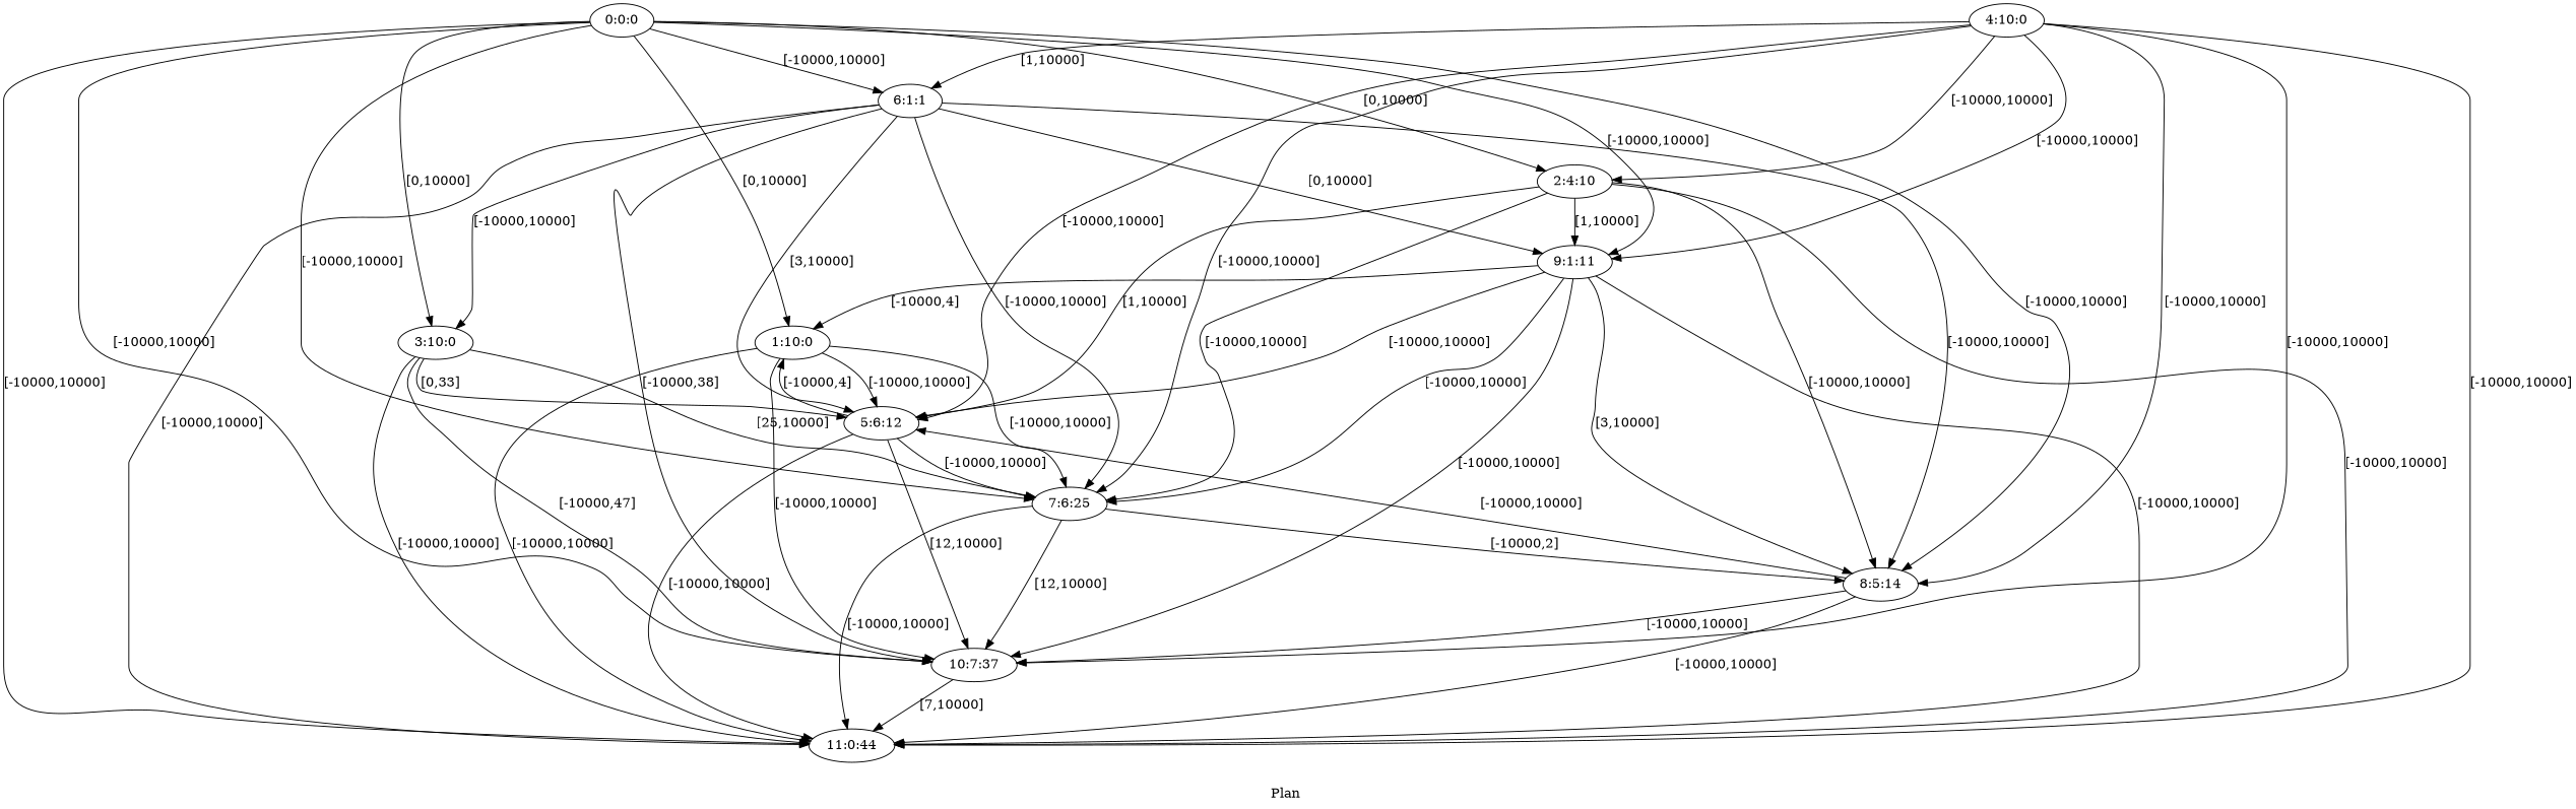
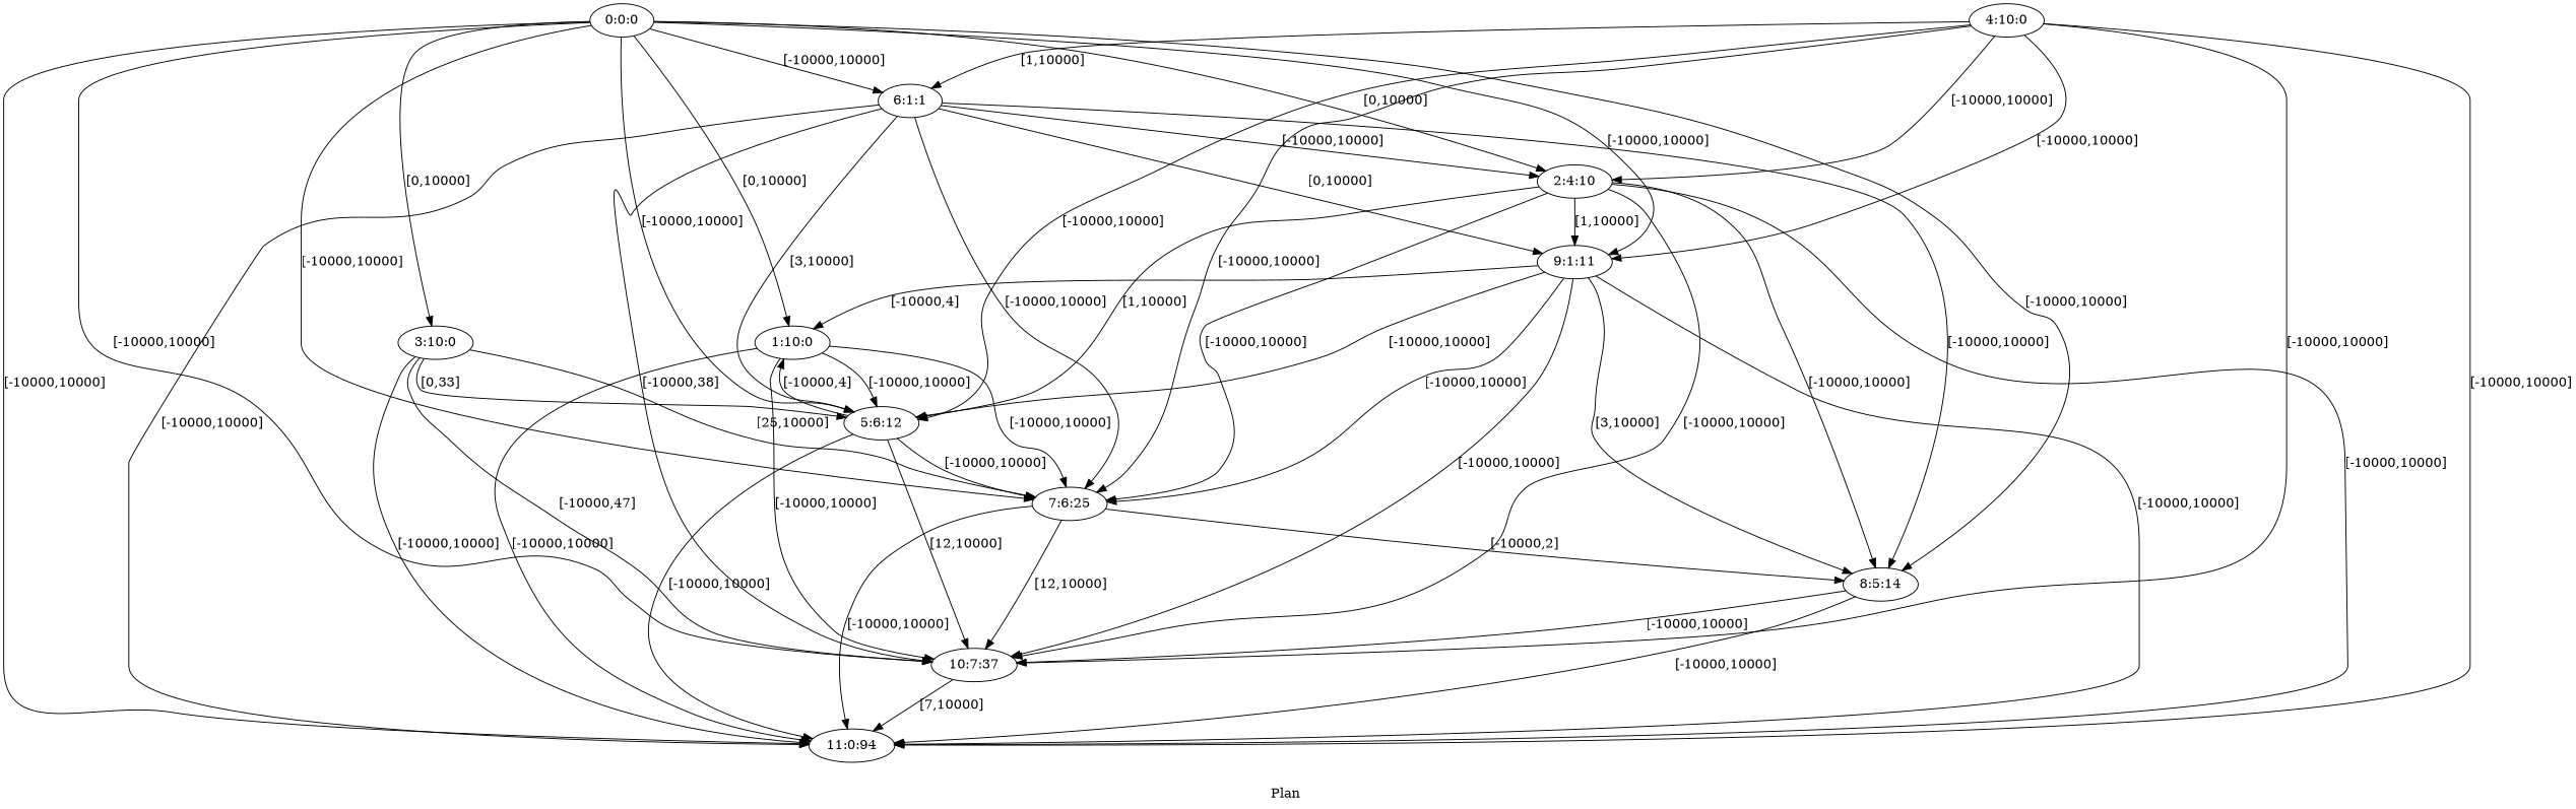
  digraph {
    fldt=0.495636
    label="Plan "
    nodesep=.45
    rankdir=TB
    "0:0:0"
    "1:10:0"
    "2:4:10"
    "3:10:0"
    "5:6:12"
    "6:1:1"
    "7:6:25"
    "8:5:14"
    "9:1:11"
    "10:7:37"
-   "11:0:44"
+   "11:0:44" [label="11:0:94"]
    "4:10:0"
    "0:0:0" -> "1:10:0" [label="[0,10000]"]
    "0:0:0" -> "2:4:10" [label="[0,10000]"]
    "0:0:0" -> "3:10:0" [label="[0,10000]"]
-   "8:5:14" -> "5:6:12" [label="[-10000,10000]"]
+   "0:0:0" -> "5:6:12" [label="[-10000,10000]"]
    "0:0:0" -> "6:1:1" [label="[-10000,10000]"]
    "0:0:0" -> "7:6:25" [label="[-10000,10000]"]
    "0:0:0" -> "8:5:14" [label="[-10000,10000]"]
    "0:0:0" -> "9:1:11" [label="[-10000,10000]"]
    "0:0:0" -> "10:7:37" [label="[-10000,10000]"]
    "0:0:0" -> "11:0:44" [label="[-10000,10000]"]
    "1:10:0" -> "5:6:12" [label="[-10000,10000]"]
    "1:10:0" -> "7:6:25" [label="[-10000,10000]"]
    "1:10:0" -> "10:7:37" [label="[-10000,10000]"]
    "1:10:0" -> "11:0:44" [label="[-10000,10000]"]
    "2:4:10" -> "5:6:12" [label="[1,10000]"]
    "2:4:10" -> "7:6:25" [label="[-10000,10000]"]
    "2:4:10" -> "8:5:14" [label="[-10000,10000]"]
    "2:4:10" -> "9:1:11" [label="[1,10000]"]
+   "2:4:10" -> "10:7:37" [label="[-10000,10000]"]
    "2:4:10" -> "11:0:44" [label="[-10000,10000]"]
    "3:10:0" -> "5:6:12" [label="[0,33]"]
    "3:10:0" -> "7:6:25" [label="[25,10000]"]
    "3:10:0" -> "10:7:37" [label="[-10000,47]"]
    "3:10:0" -> "11:0:44" [label="[-10000,10000]"]
    "5:6:12" -> "1:10:0" [label="[-10000,4]"]
    "5:6:12" -> "7:6:25" [label="[-10000,10000]"]
    "5:6:12" -> "10:7:37" [label="[12,10000]"]
    "5:6:12" -> "11:0:44" [label="[-10000,10000]"]
-   "6:1:1" -> "3:10:0" [label="[-10000,10000]"]
+   "6:1:1" -> "2:4:10" [label="[-10000,10000]"]
    "6:1:1" -> "5:6:12" [label="[3,10000]"]
    "6:1:1" -> "7:6:25" [label="[-10000,10000]"]
    "6:1:1" -> "8:5:14" [label="[-10000,10000]"]
    "6:1:1" -> "9:1:11" [label="[0,10000]"]
    "6:1:1" -> "10:7:37" [label="[-10000,38]"]
    "6:1:1" -> "11:0:44" [label="[-10000,10000]"]
    "7:6:25" -> "8:5:14" [label="[-10000,2]"]
    "7:6:25" -> "10:7:37" [label="[12,10000]"]
    "7:6:25" -> "11:0:44" [label="[-10000,10000]"]
    "8:5:14" -> "10:7:37" [label="[-10000,10000]"]
    "8:5:14" -> "11:0:44" [label="[-10000,10000]"]
    "9:1:11" -> "1:10:0" [label="[-10000,4]"]
    "9:1:11" -> "5:6:12" [label="[-10000,10000]"]
    "9:1:11" -> "7:6:25" [label="[-10000,10000]"]
    "9:1:11" -> "8:5:14" [label="[3,10000]"]
    "9:1:11" -> "10:7:37" [label="[-10000,10000]"]
    "9:1:11" -> "11:0:44" [label="[-10000,10000]"]
    "10:7:37" -> "11:0:44" [label="[7,10000]"]
    "4:10:0" -> "2:4:10" [label="[-10000,10000]"]
    "4:10:0" -> "5:6:12" [label="[-10000,10000]"]
    "4:10:0" -> "6:1:1" [label="[1,10000]"]
    "4:10:0" -> "7:6:25" [label="[-10000,10000]"]
-   "4:10:0" -> "8:5:14" [label="[-10000,10000]"]
    "4:10:0" -> "9:1:11" [label="[-10000,10000]"]
    "4:10:0" -> "10:7:37" [label="[-10000,10000]"]
    "4:10:0" -> "11:0:44" [label="[-10000,10000]"]
  }
